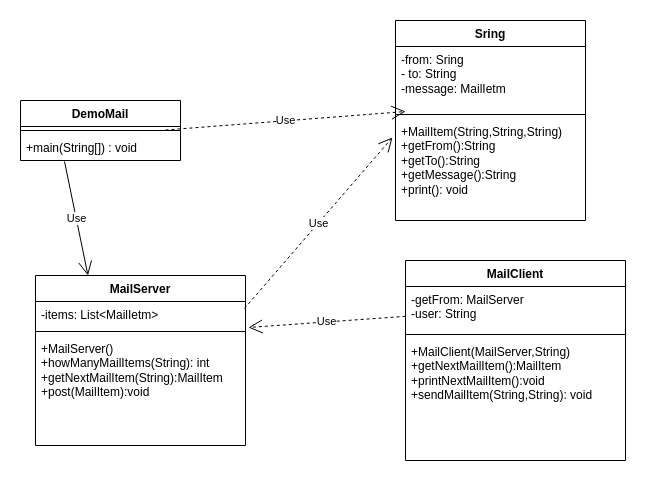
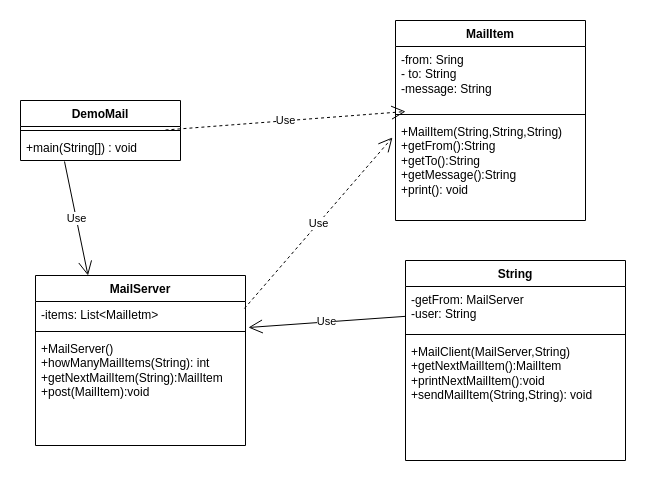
  <mxCell id="0" />
  <mxCell id="1" parent="0" />
- <mxCell id="2" value="MailClient" style="swimlane;fontStyle=1;align=center;verticalAlign=top;childLayout=stackLayout;horizontal=1;startSize=26;horizontalStack=0;resizeParent=1;resizeParentMax=0;resizeLast=0;collapsible=1;marginBottom=0;whiteSpace=wrap;html=1;" vertex="1" parent="1"><mxGeometry x="405" y="260" width="220" height="200" as="geometry" /></mxCell>
+ <mxCell id="2" value="String" style="swimlane;fontStyle=1;align=center;verticalAlign=top;childLayout=stackLayout;horizontal=1;startSize=26;horizontalStack=0;resizeParent=1;resizeParentMax=0;resizeLast=0;collapsible=1;marginBottom=0;whiteSpace=wrap;html=1;" vertex="1" parent="1"><mxGeometry x="405" y="260" width="220" height="200" as="geometry" /></mxCell>
  <mxCell id="3" value="&lt;div&gt;-getFrom: MailServer&lt;/div&gt;&lt;div&gt;-user: String&lt;br&gt;&lt;/div&gt;" style="text;strokeColor=none;fillColor=none;align=left;verticalAlign=top;spacingLeft=4;spacingRight=4;overflow=hidden;rotatable=0;points=[[0,0.5],[1,0.5]];portConstraint=eastwest;whiteSpace=wrap;html=1;" vertex="1" parent="2"><mxGeometry y="26" width="220" height="44" as="geometry" /></mxCell>
  <mxCell id="4" value="" style="line;strokeWidth=1;fillColor=none;align=left;verticalAlign=middle;spacingTop=-1;spacingLeft=3;spacingRight=3;rotatable=0;labelPosition=right;points=[];portConstraint=eastwest;strokeColor=inherit;" vertex="1" parent="2"><mxGeometry y="70" width="220" height="8" as="geometry" /></mxCell>
  <mxCell id="5" value="&lt;div&gt;+MailClient(MailServer,String)&lt;/div&gt;&lt;div&gt;+getNextMailItem():MailItem&lt;/div&gt;&lt;div&gt;+printNextMailItem():void&lt;/div&gt;&lt;div&gt;+sendMailItem(String,String): void&lt;br&gt;&lt;/div&gt;" style="text;strokeColor=none;fillColor=none;align=left;verticalAlign=top;spacingLeft=4;spacingRight=4;overflow=hidden;rotatable=0;points=[[0,0.5],[1,0.5]];portConstraint=eastwest;whiteSpace=wrap;html=1;" vertex="1" parent="2"><mxGeometry y="78" width="220" height="122" as="geometry" /></mxCell>
- <mxCell id="6" value="Sring" style="swimlane;fontStyle=1;align=center;verticalAlign=top;childLayout=stackLayout;horizontal=1;startSize=26;horizontalStack=0;resizeParent=1;resizeParentMax=0;resizeLast=0;collapsible=1;marginBottom=0;whiteSpace=wrap;html=1;" vertex="1" parent="1"><mxGeometry x="395" y="20" width="190" height="200" as="geometry" /></mxCell>
- <mxCell id="7" value="&lt;div&gt;-from: Sring&lt;/div&gt;&lt;div&gt;- to: String&lt;/div&gt;&lt;div&gt;-message: MailIetm&lt;br&gt;&lt;/div&gt;" style="text;strokeColor=none;fillColor=none;align=left;verticalAlign=top;spacingLeft=4;spacingRight=4;overflow=hidden;rotatable=0;points=[[0,0.5],[1,0.5]];portConstraint=eastwest;whiteSpace=wrap;html=1;" vertex="1" parent="6"><mxGeometry y="26" width="190" height="64" as="geometry" /></mxCell>
+ <mxCell id="6" value="MailItem" style="swimlane;fontStyle=1;align=center;verticalAlign=top;childLayout=stackLayout;horizontal=1;startSize=26;horizontalStack=0;resizeParent=1;resizeParentMax=0;resizeLast=0;collapsible=1;marginBottom=0;whiteSpace=wrap;html=1;" vertex="1" parent="1"><mxGeometry x="395" y="20" width="190" height="200" as="geometry" /></mxCell>
+ <mxCell id="7" value="&lt;div&gt;-from: Sring&lt;/div&gt;&lt;div&gt;- to: String&lt;/div&gt;&lt;div&gt;-message: String&lt;br&gt;&lt;/div&gt;" style="text;strokeColor=none;fillColor=none;align=left;verticalAlign=top;spacingLeft=4;spacingRight=4;overflow=hidden;rotatable=0;points=[[0,0.5],[1,0.5]];portConstraint=eastwest;whiteSpace=wrap;html=1;" vertex="1" parent="6"><mxGeometry y="26" width="190" height="64" as="geometry" /></mxCell>
  <mxCell id="8" value="" style="line;strokeWidth=1;fillColor=none;align=left;verticalAlign=middle;spacingTop=-1;spacingLeft=3;spacingRight=3;rotatable=0;labelPosition=right;points=[];portConstraint=eastwest;strokeColor=inherit;" vertex="1" parent="6"><mxGeometry y="90" width="190" height="8" as="geometry" /></mxCell>
  <mxCell id="9" value="&lt;div&gt;+MailItem(String,String,String)&lt;/div&gt;&lt;div&gt;+getFrom():String&lt;/div&gt;&lt;div&gt;+getTo():String&lt;/div&gt;&lt;div&gt;+getMessage():String&lt;/div&gt;&lt;div&gt;+print(): void&lt;br&gt;&lt;/div&gt;" style="text;strokeColor=none;fillColor=none;align=left;verticalAlign=top;spacingLeft=4;spacingRight=4;overflow=hidden;rotatable=0;points=[[0,0.5],[1,0.5]];portConstraint=eastwest;whiteSpace=wrap;html=1;" vertex="1" parent="6"><mxGeometry y="98" width="190" height="102" as="geometry" /></mxCell>
  <mxCell id="10" value="MailServer" style="swimlane;fontStyle=1;align=center;verticalAlign=top;childLayout=stackLayout;horizontal=1;startSize=26;horizontalStack=0;resizeParent=1;resizeParentMax=0;resizeLast=0;collapsible=1;marginBottom=0;whiteSpace=wrap;html=1;" vertex="1" parent="1"><mxGeometry x="35" y="275" width="210" height="170" as="geometry" /></mxCell>
  <mxCell id="11" value="-items: List&amp;lt;MailIetm&amp;gt;" style="text;strokeColor=none;fillColor=none;align=left;verticalAlign=top;spacingLeft=4;spacingRight=4;overflow=hidden;rotatable=0;points=[[0,0.5],[1,0.5]];portConstraint=eastwest;whiteSpace=wrap;html=1;" vertex="1" parent="10"><mxGeometry y="26" width="210" height="26" as="geometry" /></mxCell>
  <mxCell id="12" value="" style="line;strokeWidth=1;fillColor=none;align=left;verticalAlign=middle;spacingTop=-1;spacingLeft=3;spacingRight=3;rotatable=0;labelPosition=right;points=[];portConstraint=eastwest;strokeColor=inherit;" vertex="1" parent="10"><mxGeometry y="52" width="210" height="8" as="geometry" /></mxCell>
  <mxCell id="13" value="&lt;div&gt;+MailServer()&lt;/div&gt;&lt;div&gt;+howManyMailItems(String): int&lt;/div&gt;&lt;div&gt;+getNextMailItem(String):MailItem&lt;/div&gt;&lt;div&gt;+post(MailItem):void&lt;br&gt;&lt;/div&gt;&amp;nbsp;" style="text;strokeColor=none;fillColor=none;align=left;verticalAlign=top;spacingLeft=4;spacingRight=4;overflow=hidden;rotatable=0;points=[[0,0.5],[1,0.5]];portConstraint=eastwest;whiteSpace=wrap;html=1;" vertex="1" parent="10"><mxGeometry y="60" width="210" height="110" as="geometry" /></mxCell>
  <mxCell id="14" value="DemoMail" style="swimlane;fontStyle=1;align=center;verticalAlign=top;childLayout=stackLayout;horizontal=1;startSize=26;horizontalStack=0;resizeParent=1;resizeParentMax=0;resizeLast=0;collapsible=1;marginBottom=0;whiteSpace=wrap;html=1;" vertex="1" parent="1"><mxGeometry x="20" y="100" width="160" height="60" as="geometry" /></mxCell>
  <mxCell id="15" value="" style="line;strokeWidth=1;fillColor=none;align=left;verticalAlign=middle;spacingTop=-1;spacingLeft=3;spacingRight=3;rotatable=0;labelPosition=right;points=[];portConstraint=eastwest;strokeColor=inherit;" vertex="1" parent="14"><mxGeometry y="26" width="160" height="8" as="geometry" /></mxCell>
  <mxCell id="16" value="Use" style="endArrow=open;endSize=12;dashed=1;html=1;rounded=0;entryX=0.053;entryY=1.016;entryDx=0;entryDy=0;entryPerimeter=0;" edge="1" parent="14" target="7"><mxGeometry width="160" relative="1" as="geometry"><mxPoint x="145" y="29.5" as="sourcePoint" /><mxPoint x="305" y="29.5" as="targetPoint" /></mxGeometry></mxCell>
  <mxCell id="17" value="+main(String[]) : void" style="text;strokeColor=none;fillColor=none;align=left;verticalAlign=top;spacingLeft=4;spacingRight=4;overflow=hidden;rotatable=0;points=[[0,0.5],[1,0.5]];portConstraint=eastwest;whiteSpace=wrap;html=1;" vertex="1" parent="14"><mxGeometry y="34" width="160" height="26" as="geometry" /></mxCell>
  <mxCell id="18" value="Use" style="endArrow=open;endSize=12;dashed=0;html=1;rounded=0;entryX=0.25;entryY=0;entryDx=0;entryDy=0;exitX=0.275;exitY=1.038;exitDx=0;exitDy=0;exitPerimeter=0;" edge="1" parent="1" source="17" target="10"><mxGeometry width="160" relative="1" as="geometry"><mxPoint x="75" y="170" as="sourcePoint" /><mxPoint x="505" y="290" as="targetPoint" /></mxGeometry></mxCell>
  <mxCell id="19" value="Use" style="endArrow=open;endSize=12;dashed=1;html=1;rounded=0;exitX=0.995;exitY=0.269;exitDx=0;exitDy=0;exitPerimeter=0;entryX=-0.016;entryY=0.186;entryDx=0;entryDy=0;entryPerimeter=0;" edge="1" parent="1" source="11" target="9"><mxGeometry width="160" relative="1" as="geometry"><mxPoint x="345" y="320" as="sourcePoint" /><mxPoint x="505" y="320" as="targetPoint" /></mxGeometry></mxCell>
- <mxCell id="20" value="Use" style="endArrow=open;endSize=12;dashed=1;html=1;rounded=0;entryX=1.014;entryY=1;entryDx=0;entryDy=0;entryPerimeter=0;" edge="1" parent="1" source="3" target="11"><mxGeometry width="160" relative="1" as="geometry"><mxPoint x="345" y="290" as="sourcePoint" /><mxPoint x="505" y="290" as="targetPoint" /></mxGeometry></mxCell>
+ <mxCell id="20" value="Use" style="endArrow=open;endSize=12;dashed=0;html=1;rounded=0;entryX=1.014;entryY=1;entryDx=0;entryDy=0;entryPerimeter=0;" edge="1" parent="1" source="3" target="11"><mxGeometry width="160" relative="1" as="geometry"><mxPoint x="345" y="290" as="sourcePoint" /><mxPoint x="505" y="290" as="targetPoint" /></mxGeometry></mxCell>
